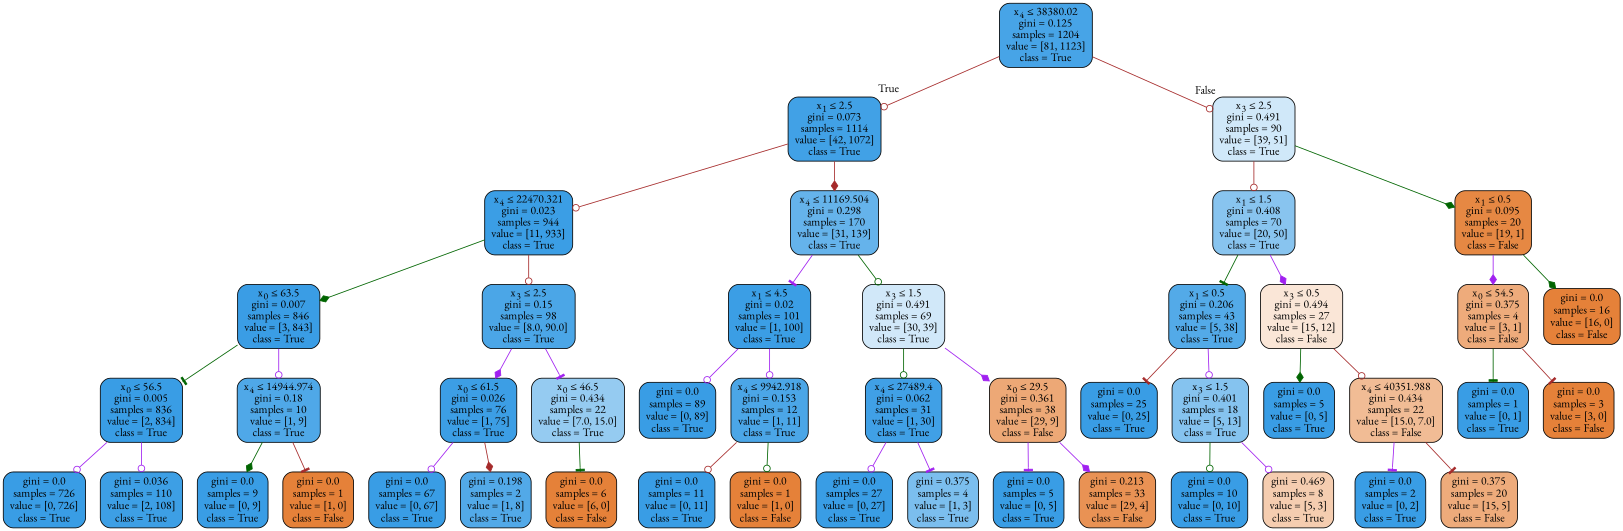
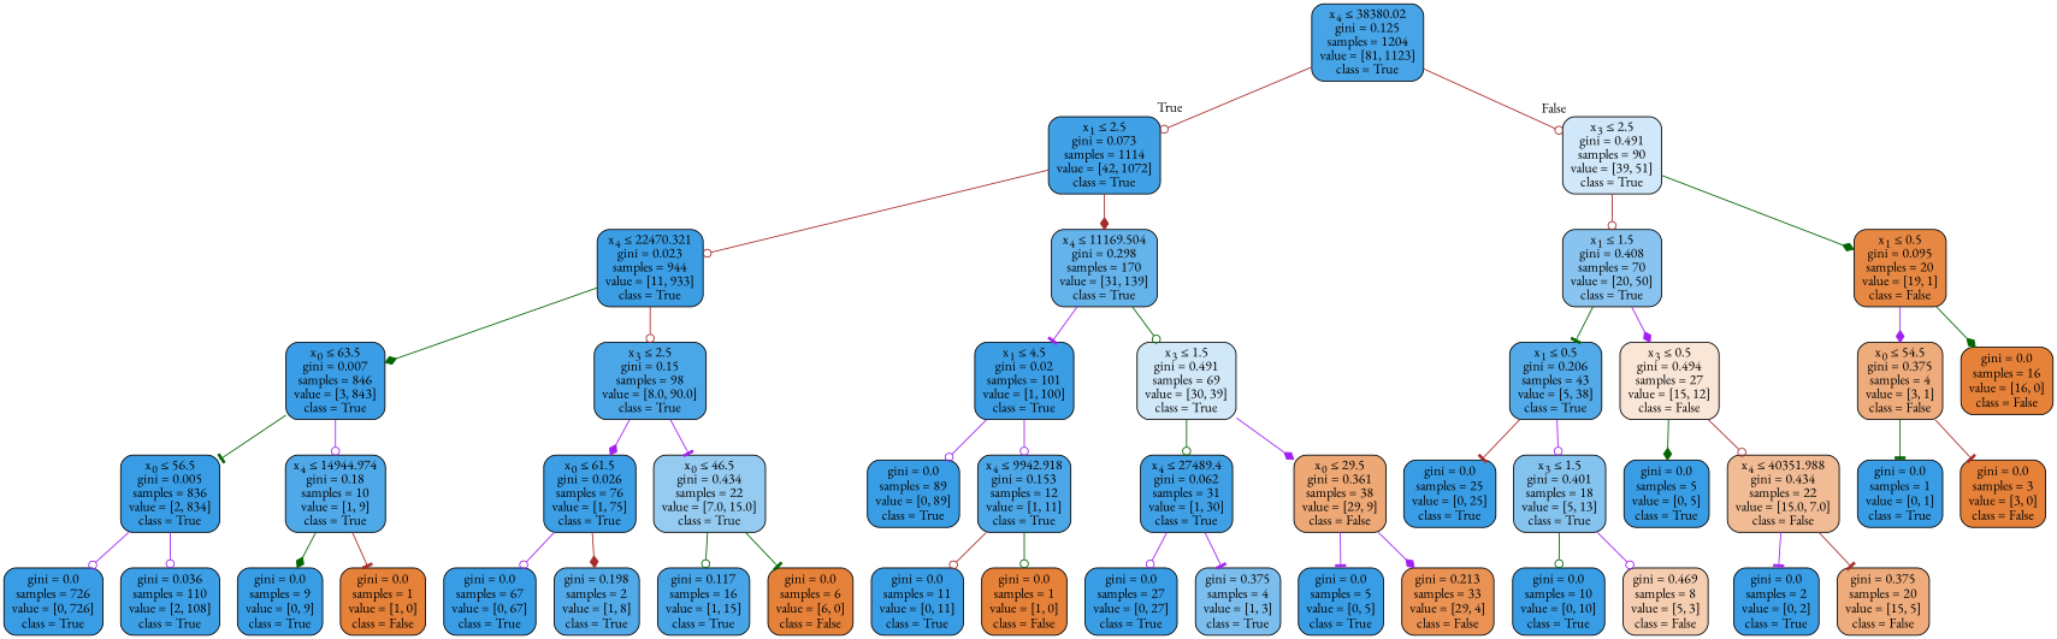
  digraph {
    fontname="EB Garamond"
    node [color=black fillcolor="#399de5" fontname="EB Garamond" shape=box style="filled, rounded"]
    edge [arrowhead=odot color=purple fontname="EB Garamond"]
    n1 [fillcolor="#47a4e7" label=<x<SUB>4</SUB> &le; 38380.02<br/>gini = 0.125<br/>samples = 1204<br/>value = [81, 1123]<br/>class = True>]
    n2 [fillcolor="#41a1e6" label=<x<SUB>1</SUB> &le; 2.5<br/>gini = 0.073<br/>samples = 1114<br/>value = [42, 1072]<br/>class = True>]
    n3 [fillcolor="#d0e8f9" label=<x<SUB>3</SUB> &le; 2.5<br/>gini = 0.491<br/>samples = 90<br/>value = [39, 51]<br/>class = True>]
    n4 [fillcolor="#3b9ee5" label=<x<SUB>4</SUB> &le; 22470.321<br/>gini = 0.023<br/>samples = 944<br/>value = [11, 933]<br/>class = True>]
    n5 [fillcolor="#65b3eb" label=<x<SUB>4</SUB> &le; 11169.504<br/>gini = 0.298<br/>samples = 170<br/>value = [31, 139]<br/>class = True>]
    n6 [fillcolor="#88c4ef" label=<x<SUB>1</SUB> &le; 1.5<br/>gini = 0.408<br/>samples = 70<br/>value = [20, 50]<br/>class = True>]
    n7 [fillcolor="#e68843" label=<x<SUB>1</SUB> &le; 0.5<br/>gini = 0.095<br/>samples = 20<br/>value = [19, 1]<br/>class = False>]
    n8 [fillcolor="#3a9de5" label=<x<SUB>0</SUB> &le; 63.5<br/>gini = 0.007<br/>samples = 846<br/>value = [3, 843]<br/>class = True>]
    n9 [fillcolor="#4ba6e7" label=<x<SUB>3</SUB> &le; 2.5<br/>gini = 0.15<br/>samples = 98<br/>value = [8.0, 90.0]<br/>class = True>]
    n10 [fillcolor="#3b9ee5" label=<x<SUB>1</SUB> &le; 4.5<br/>gini = 0.02<br/>samples = 101<br/>value = [1, 100]<br/>class = True>]
    n11 [fillcolor="#d1e8f9" label=<x<SUB>3</SUB> &le; 1.5<br/>gini = 0.491<br/>samples = 69<br/>value = [30, 39]<br/>class = True>]
    n12 [label=<x<SUB>0</SUB> &le; 56.5<br/>gini = 0.005<br/>samples = 836<br/>value = [2, 834]<br/>class = True>]
    n13 [fillcolor="#4fa8e8" label=<x<SUB>4</SUB> &le; 14944.974<br/>gini = 0.18<br/>samples = 10<br/>value = [1, 9]<br/>class = True>]
    n14 [fillcolor="#3c9ee5" label=<x<SUB>0</SUB> &le; 61.5<br/>gini = 0.026<br/>samples = 76<br/>value = [1, 75]<br/>class = True>]
    n15 [fillcolor="#95cbf1" label=<x<SUB>0</SUB> &le; 46.5<br/>gini = 0.434<br/>samples = 22<br/>value = [7.0, 15.0]<br/>class = True>]
    n16 [label=<gini = 0.0<br/>samples = 726<br/>value = [0, 726]<br/>class = True>]
    n17 [fillcolor="#3d9fe5" label=<gini = 0.036<br/>samples = 110<br/>value = [2, 108]<br/>class = True>]
    n18 [label=<gini = 0.0<br/>samples = 9<br/>value = [0, 9]<br/>class = True>]
    n19 [fillcolor="#e58139" label=<gini = 0.0<br/>samples = 1<br/>value = [1, 0]<br/>class = False>]
    n20 [label=<gini = 0.0<br/>samples = 67<br/>value = [0, 67]<br/>class = True>]
    n21 [fillcolor="#52a9e8" label=<gini = 0.198<br/>samples = 2<br/>value = [1, 8]<br/>class = True>]
+   n22 [fillcolor="#46a4e7" label=<gini = 0.117<br/>samples = 16<br/>value = [1, 15]<br/>class = True>]
    n23 [fillcolor="#e58139" label=<gini = 0.0<br/>samples = 6<br/>value = [6, 0]<br/>class = False>]
    n24 [label=<gini = 0.0<br/>samples = 89<br/>value = [0, 89]<br/>class = True>]
    n25 [fillcolor="#4ba6e7" label=<x<SUB>4</SUB> &le; 9942.918<br/>gini = 0.153<br/>samples = 12<br/>value = [1, 11]<br/>class = True>]
    n26 [fillcolor="#40a0e6" label=<x<SUB>4</SUB> &le; 27489.4<br/>gini = 0.062<br/>samples = 31<br/>value = [1, 30]<br/>class = True>]
    n27 [fillcolor="#eda876" label=<x<SUB>0</SUB> &le; 29.5<br/>gini = 0.361<br/>samples = 38<br/>value = [29, 9]<br/>class = False>]
    n28 [label=<gini = 0.0<br/>samples = 11<br/>value = [0, 11]<br/>class = True>]
    n29 [fillcolor="#e58139" label=<gini = 0.0<br/>samples = 1<br/>value = [1, 0]<br/>class = False>]
    n30 [label=<gini = 0.0<br/>samples = 27<br/>value = [0, 27]<br/>class = True>]
    n31 [fillcolor="#7bbeee" label=<gini = 0.375<br/>samples = 4<br/>value = [1, 3]<br/>class = True>]
    n32 [label=<gini = 0.0<br/>samples = 5<br/>value = [0, 5]<br/>class = True>]
    n33 [fillcolor="#e99254" label=<gini = 0.213<br/>samples = 33<br/>value = [29, 4]<br/>class = False>]
    n34 [fillcolor="#53aae8" label=<x<SUB>1</SUB> &le; 0.5<br/>gini = 0.206<br/>samples = 43<br/>value = [5, 38]<br/>class = True>]
    n35 [fillcolor="#fae6d7" label=<x<SUB>3</SUB> &le; 0.5<br/>gini = 0.494<br/>samples = 27<br/>value = [15, 12]<br/>class = False>]
    n36 [fillcolor="#eeab7b" label=<x<SUB>0</SUB> &le; 54.5<br/>gini = 0.375<br/>samples = 4<br/>value = [3, 1]<br/>class = False>]
    n37 [fillcolor="#e58139" label=<gini = 0.0<br/>samples = 16<br/>value = [16, 0]<br/>class = False>]
    n38 [label=<gini = 0.0<br/>samples = 25<br/>value = [0, 25]<br/>class = True>]
    n39 [fillcolor="#85c3ef" label=<x<SUB>3</SUB> &le; 1.5<br/>gini = 0.401<br/>samples = 18<br/>value = [5, 13]<br/>class = True>]
    n40 [label=<gini = 0.0<br/>samples = 5<br/>value = [0, 5]<br/>class = True>]
    n41 [fillcolor="#f1bc95" label=<x<SUB>4</SUB> &le; 40351.988<br/>gini = 0.434<br/>samples = 22<br/>value = [15.0, 7.0]<br/>class = False>]
    n42 [label=<gini = 0.0<br/>samples = 10<br/>value = [0, 10]<br/>class = True>]
-   n43 [fillcolor="#f5cdb0" label=<gini = 0.469<br/>samples = 8<br/>value = [5, 3]<br/>class = True>]
+   n43 [fillcolor="#f5cdb0" label=<gini = 0.469<br/>samples = 8<br/>value = [5, 3]<br/>class = False>]
    n44 [label=<gini = 0.0<br/>samples = 2<br/>value = [0, 2]<br/>class = True>]
    n45 [fillcolor="#eeab7b" label=<gini = 0.375<br/>samples = 20<br/>value = [15, 5]<br/>class = False>]
    n46 [label=<gini = 0.0<br/>samples = 1<br/>value = [0, 1]<br/>class = True>]
    n47 [fillcolor="#e58139" label=<gini = 0.0<br/>samples = 3<br/>value = [3, 0]<br/>class = False>]
    n1 -> n2 [color=brown headlabel=True labelangle=45 labeldistance=2.5]
    n1 -> n3 [color=brown headlabel=False labelangle=-45 labeldistance=2.5]
    n2 -> n4 [color=brown]
    n2 -> n5 [arrowhead=diamond color=brown]
    n3 -> n6 [color=brown]
    n3 -> n7 [arrowhead=diamond color=darkgreen]
    n4 -> n8 [arrowhead=diamond color=darkgreen]
    n4 -> n9 [color=brown]
    n5 -> n10 [arrowhead=tee]
    n5 -> n11 [color=darkgreen]
    n6 -> n34 [arrowhead=tee color=darkgreen]
    n6 -> n35 [arrowhead=diamond]
    n7 -> n36 [arrowhead=diamond]
    n7 -> n37 [arrowhead=diamond color=darkgreen]
    n8 -> n12 [arrowhead=tee color=darkgreen]
    n8 -> n13
    n9 -> n14 [arrowhead=diamond]
    n9 -> n15 [arrowhead=tee]
    n10 -> n24
    n10 -> n25
    n11 -> n26 [color=darkgreen]
    n11 -> n27 [arrowhead=diamond]
    n12 -> n16
    n12 -> n17
    n13 -> n18 [arrowhead=diamond color=darkgreen]
    n13 -> n19 [arrowhead=tee color=brown]
    n14 -> n20
    n14 -> n21 [arrowhead=diamond color=brown]
+   n15 -> n22 [color=darkgreen]
    n15 -> n23 [arrowhead=tee color=darkgreen]
    n25 -> n28 [color=brown]
    n25 -> n29 [color=darkgreen]
    n26 -> n30
    n26 -> n31 [arrowhead=tee]
    n27 -> n32 [arrowhead=tee]
    n27 -> n33 [arrowhead=diamond]
    n34 -> n38 [arrowhead=tee color=brown]
    n34 -> n39
    n35 -> n40 [arrowhead=diamond color=darkgreen]
    n35 -> n41 [color=brown]
    n36 -> n46 [arrowhead=tee color=darkgreen]
    n36 -> n47 [arrowhead=tee color=brown]
    n39 -> n42 [color=darkgreen]
    n39 -> n43
    n41 -> n44 [arrowhead=tee]
    n41 -> n45 [arrowhead=tee color=brown]
  }
